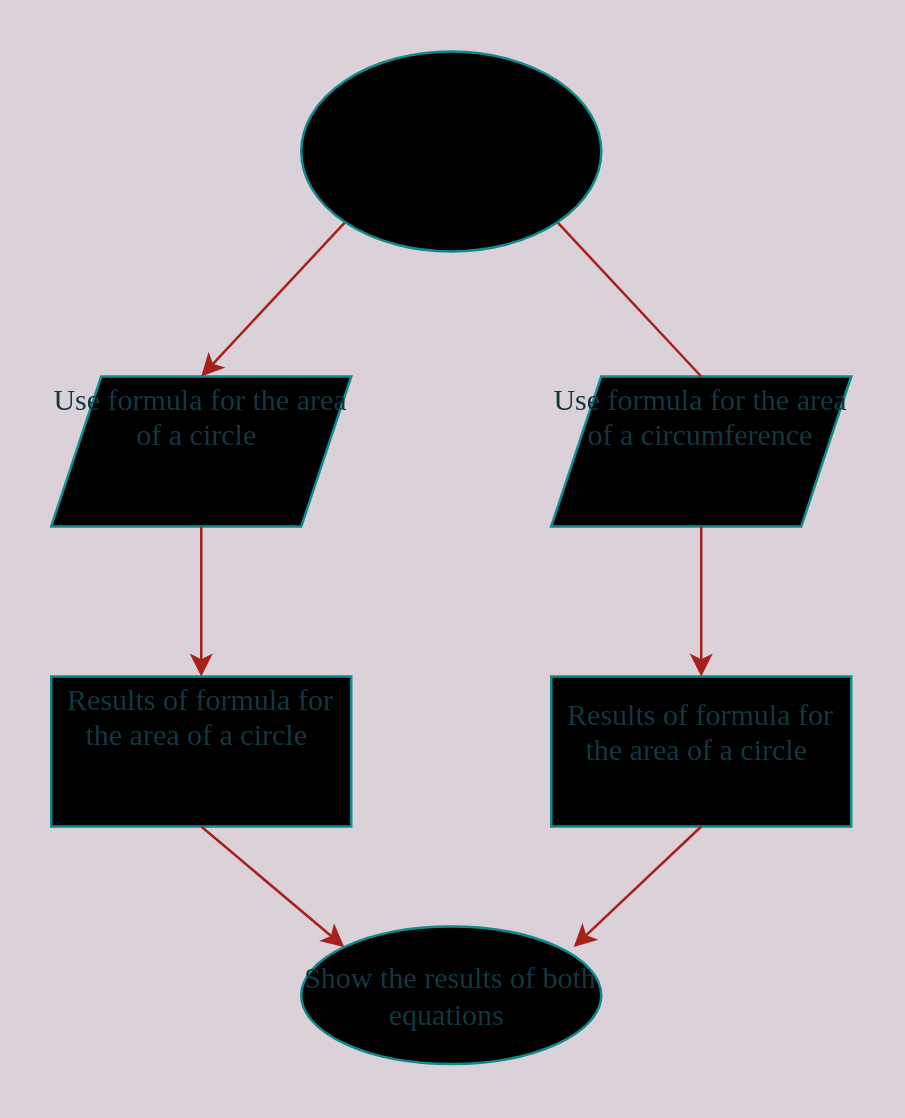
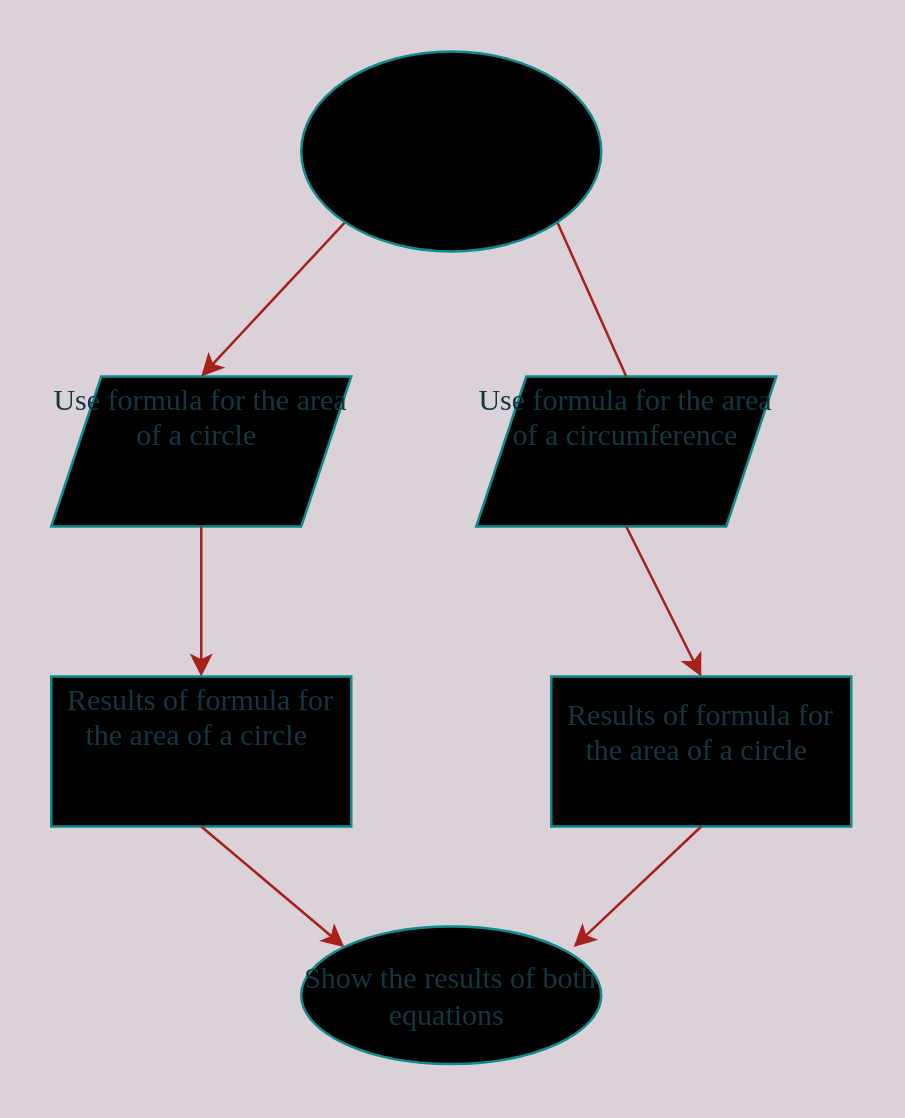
  <mxCell id="0" />
  <mxCell id="1" parent="0" />
  <mxCell id="2" value="&lt;p&gt;Use formula for the area of a circle&amp;nbsp;&lt;/p&gt;&lt;p&gt;&lt;br&gt;&lt;/p&gt;" style="shape=parallelogram;perimeter=parallelogramPerimeter;whiteSpace=wrap;html=1;fixedSize=1;fillColor=#000000;strokeColor=#0F8B8D;fontColor=#143642;fontFamily=Times New Roman;" vertex="1" parent="1"><mxGeometry x="20" y="150" width="120" height="60" as="geometry" /></mxCell>
- <mxCell id="3" value="&lt;br&gt;&lt;br&gt;&lt;p&gt;Use formula for the area of a&amp;nbsp;&lt;span&gt;circumference&lt;/span&gt;&lt;/p&gt;&lt;p class=&quot;MsoNormal&quot;&gt;&lt;/p&gt;&lt;p&gt;&lt;br style=&quot;color: rgb(20 , 54 , 66) ; font-family: &amp;#34;times new roman&amp;#34; ; font-size: 12px ; font-style: normal ; font-weight: 400 ; letter-spacing: normal ; text-align: center ; text-indent: 0px ; text-transform: none ; word-spacing: 0px ; background-color: rgb(248 , 249 , 250)&quot;&gt;&lt;br&gt;&lt;br&gt;&lt;/p&gt;" style="shape=parallelogram;perimeter=parallelogramPerimeter;whiteSpace=wrap;html=1;fixedSize=1;fillColor=#000000;strokeColor=#0F8B8D;fontColor=#143642;fontFamily=Times New Roman;" vertex="1" parent="1"><mxGeometry x="220" y="150" width="120" height="60" as="geometry" /></mxCell>
+ <mxCell id="3" value="&lt;br&gt;&lt;br&gt;&lt;p&gt;Use formula for the area of a&amp;nbsp;&lt;span&gt;circumference&lt;/span&gt;&lt;/p&gt;&lt;p class=&quot;MsoNormal&quot;&gt;&lt;/p&gt;&lt;p&gt;&lt;br style=&quot;color: rgb(20 , 54 , 66) ; font-family: &amp;#34;times new roman&amp;#34; ; font-size: 12px ; font-style: normal ; font-weight: 400 ; letter-spacing: normal ; text-align: center ; text-indent: 0px ; text-transform: none ; word-spacing: 0px ; background-color: rgb(248 , 249 , 250)&quot;&gt;&lt;br&gt;&lt;br&gt;&lt;/p&gt;" style="shape=parallelogram;perimeter=parallelogramPerimeter;whiteSpace=wrap;html=1;fixedSize=1;fillColor=#000000;strokeColor=#0F8B8D;fontColor=#143642;fontFamily=Times New Roman;" vertex="1" parent="1"><mxGeometry x="190" y="150" width="120" height="60" as="geometry" /></mxCell>
  <mxCell id="4" value="&lt;p&gt;Results of formula for the area of a circle&amp;nbsp;&lt;/p&gt;&lt;div&gt;&lt;br&gt;&lt;/div&gt;" style="rounded=0;whiteSpace=wrap;html=1;fillColor=#000000;strokeColor=#0F8B8D;fontColor=#143642;fontFamily=Times New Roman;" vertex="1" parent="1"><mxGeometry x="220" y="270" width="120" height="60" as="geometry" /></mxCell>
  <mxCell id="5" value="&lt;br&gt;&lt;br&gt;&lt;p&gt;Results of formula for the area of a circle&amp;nbsp;&lt;/p&gt;&lt;p&gt;&lt;br style=&quot;color: rgb(20 , 54 , 66) ; font-family: &amp;#34;times new roman&amp;#34; ; font-size: 12px ; font-style: normal ; font-weight: 400 ; letter-spacing: normal ; text-align: center ; text-indent: 0px ; text-transform: none ; word-spacing: 0px ; background-color: rgb(248 , 249 , 250)&quot;&gt;&lt;br&gt;&lt;br&gt;&lt;/p&gt;" style="rounded=0;whiteSpace=wrap;html=1;fillColor=#000000;strokeColor=#0F8B8D;fontColor=#143642;fontFamily=Times New Roman;" vertex="1" parent="1"><mxGeometry x="20" y="270" width="120" height="60" as="geometry" /></mxCell>
  <mxCell id="6" value="Show the results of both equations&amp;nbsp;" style="ellipse;whiteSpace=wrap;html=1;fillColor=#000000;strokeColor=#0F8B8D;fontColor=#143642;fontFamily=Times New Roman;" vertex="1" parent="1"><mxGeometry x="120" y="370" width="120" height="55" as="geometry" /></mxCell>
  <mxCell id="7" value="" style="endArrow=none;html=1;exitX=1;exitY=1;exitDx=0;exitDy=0;entryX=0.5;entryY=0;entryDx=0;entryDy=0;labelBackgroundColor=#DAD2D8;strokeColor=#A8201A;fontColor=#143642;" edge="1" parent="1" source="13" target="3"><mxGeometry width="50" height="50" relative="1" as="geometry"><mxPoint x="220" y="90" as="sourcePoint" /><mxPoint x="240" y="150" as="targetPoint" /></mxGeometry></mxCell>
  <mxCell id="8" value="" style="endArrow=classic;html=1;exitX=0;exitY=1;exitDx=0;exitDy=0;entryX=0.5;entryY=0;entryDx=0;entryDy=0;labelBackgroundColor=#DAD2D8;strokeColor=#A8201A;fontColor=#143642;" edge="1" parent="1" source="13" target="2"><mxGeometry width="50" height="50" relative="1" as="geometry"><mxPoint x="179" y="95" as="sourcePoint" /><mxPoint x="136" y="150" as="targetPoint" /></mxGeometry></mxCell>
  <mxCell id="9" value="" style="endArrow=classic;html=1;exitX=0.5;exitY=1;exitDx=0;exitDy=0;entryX=0.5;entryY=0;entryDx=0;entryDy=0;labelBackgroundColor=#DAD2D8;strokeColor=#A8201A;fontColor=#143642;" edge="1" parent="1" source="2" target="5"><mxGeometry width="50" height="50" relative="1" as="geometry"><mxPoint x="80" y="210" as="sourcePoint" /><mxPoint x="47" y="265" as="targetPoint" /><Array as="points" /></mxGeometry></mxCell>
  <mxCell id="10" value="" style="endArrow=classic;html=1;exitX=0.5;exitY=1;exitDx=0;exitDy=0;entryX=0.5;entryY=0;entryDx=0;entryDy=0;labelBackgroundColor=#DAD2D8;strokeColor=#A8201A;fontColor=#143642;" edge="1" parent="1" source="3" target="4"><mxGeometry width="50" height="50" relative="1" as="geometry"><mxPoint x="280" y="210" as="sourcePoint" /><mxPoint x="238" y="258" as="targetPoint" /></mxGeometry></mxCell>
  <mxCell id="11" value="" style="endArrow=classic;html=1;exitX=0.5;exitY=1;exitDx=0;exitDy=0;entryX=0;entryY=0;entryDx=0;entryDy=0;labelBackgroundColor=#DAD2D8;strokeColor=#A8201A;fontColor=#143642;" edge="1" parent="1" source="5" target="6"><mxGeometry width="50" height="50" relative="1" as="geometry"><mxPoint x="-22" y="365" as="sourcePoint" /><mxPoint x="63" y="397" as="targetPoint" /></mxGeometry></mxCell>
  <mxCell id="12" value="" style="endArrow=classic;html=1;entryX=0.908;entryY=0.15;entryDx=0;entryDy=0;entryPerimeter=0;exitX=0.5;exitY=1;exitDx=0;exitDy=0;labelBackgroundColor=#DAD2D8;strokeColor=#A8201A;fontColor=#143642;" edge="1" parent="1" source="4" target="6"><mxGeometry width="50" height="50" relative="1" as="geometry"><mxPoint x="302" y="340" as="sourcePoint" /><mxPoint x="227" y="393" as="targetPoint" /></mxGeometry></mxCell>
- <mxCell id="13" value="User input the radius" style="ellipse;blackSpace=wrap;html=1;fillColor=#000000;strokeColor=#0F8B8D;" vertex="1" parent="1"><mxGeometry x="120" y="20" width="120" height="80" as="geometry" /></mxCell>
+ <mxCell id="13" value="User area the radius" style="ellipse;blackSpace=wrap;html=1;fillColor=#000000;strokeColor=#0F8B8D;" vertex="1" parent="1"><mxGeometry x="120" y="20" width="120" height="80" as="geometry" /></mxCell>
